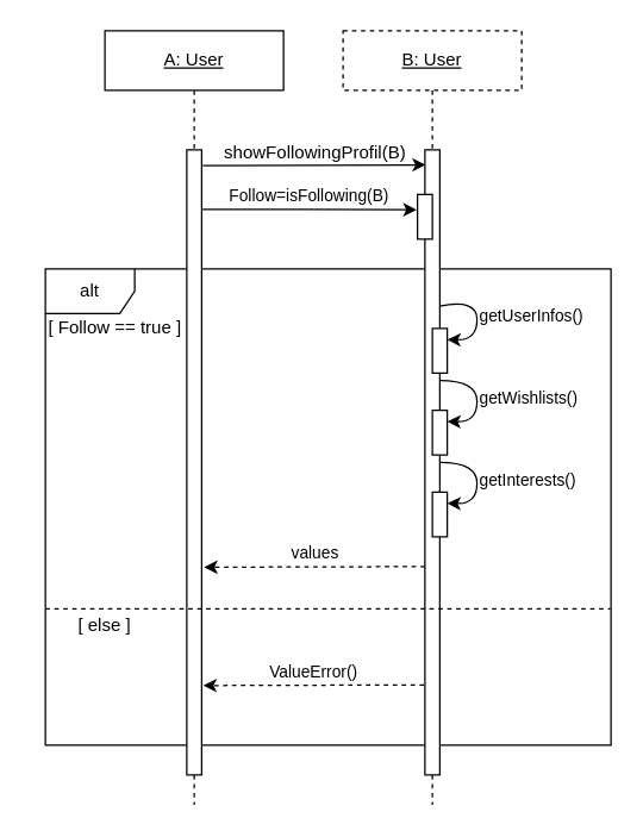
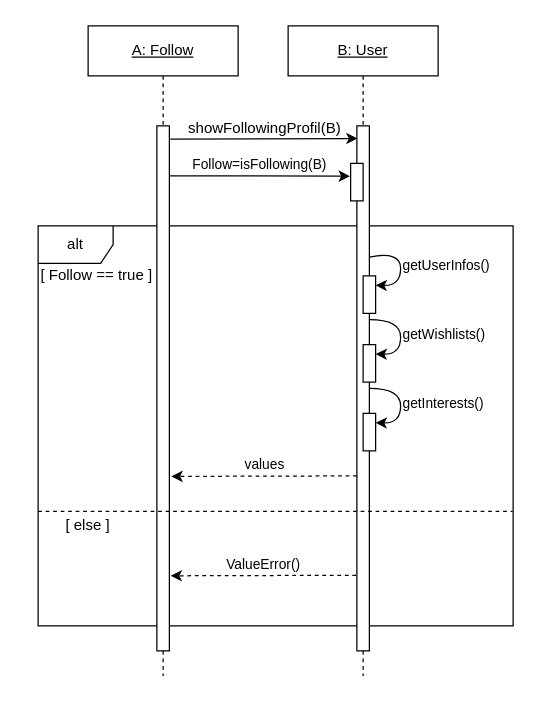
  <mxCell id="0" />
  <mxCell id="1" parent="0" />
  <mxCell id="2" value="alt" style="shape=umlFrame;whiteSpace=wrap;html=1;fontFamily=Helvetica;" vertex="1" parent="1"><mxGeometry x="30" y="180" width="380" height="320" as="geometry" /></mxCell>
  <mxCell id="3" style="rounded=0;orthogonalLoop=1;jettySize=auto;html=1;exitX=0.5;exitY=1;exitDx=0;exitDy=0;strokeColor=#000000;endArrow=none;endFill=0;dashed=1;" edge="1" parent="1" source="7"><mxGeometry relative="1" as="geometry"><mxPoint x="130" y="540" as="targetPoint" /></mxGeometry></mxCell>
- <mxCell id="4" value="&lt;u&gt;A: User&lt;/u&gt;" style="rounded=0;whiteSpace=wrap;html=1;" vertex="1" parent="1"><mxGeometry x="70" y="20" width="120" height="40" as="geometry" /></mxCell>
+ <mxCell id="4" value="&lt;u&gt;A: Follow&lt;/u&gt;" style="rounded=0;whiteSpace=wrap;html=1;" vertex="1" parent="1"><mxGeometry x="70" y="20" width="120" height="40" as="geometry" /></mxCell>
  <mxCell id="5" style="edgeStyle=none;rounded=0;orthogonalLoop=1;jettySize=auto;html=1;exitX=0.5;exitY=1;exitDx=0;exitDy=0;dashed=1;endArrow=none;endFill=0;strokeColor=#000000;" edge="1" parent="1" source="9"><mxGeometry relative="1" as="geometry"><mxPoint x="290" y="540" as="targetPoint" /></mxGeometry></mxCell>
- <mxCell id="6" value="&lt;u&gt;B: User&lt;/u&gt;" style="rounded=0;whiteSpace=wrap;html=1;dashed=1;" vertex="1" parent="1"><mxGeometry x="230" y="20" width="120" height="40" as="geometry" /></mxCell>
+ <mxCell id="6" value="&lt;u&gt;B: User&lt;/u&gt;" style="rounded=0;whiteSpace=wrap;html=1;" vertex="1" parent="1"><mxGeometry x="230" y="20" width="120" height="40" as="geometry" /></mxCell>
  <mxCell id="7" value="" style="rounded=0;whiteSpace=wrap;html=1;" vertex="1" parent="1"><mxGeometry x="125" y="100" width="10" height="420" as="geometry" /></mxCell>
  <mxCell id="8" style="rounded=0;orthogonalLoop=1;jettySize=auto;html=1;exitX=0.5;exitY=1;exitDx=0;exitDy=0;strokeColor=#000000;endArrow=none;endFill=0;dashed=1;" edge="1" parent="1" source="4" target="7"><mxGeometry relative="1" as="geometry"><mxPoint x="130" y="540" as="targetPoint" /><mxPoint x="130" y="60" as="sourcePoint" /></mxGeometry></mxCell>
  <mxCell id="9" value="" style="rounded=0;whiteSpace=wrap;html=1;" vertex="1" parent="1"><mxGeometry x="285" y="100" width="10" height="420" as="geometry" /></mxCell>
  <mxCell id="10" style="edgeStyle=none;rounded=0;orthogonalLoop=1;jettySize=auto;html=1;exitX=0.5;exitY=1;exitDx=0;exitDy=0;dashed=1;endArrow=none;endFill=0;strokeColor=#000000;" edge="1" parent="1" source="6" target="9"><mxGeometry relative="1" as="geometry"><mxPoint x="290" y="540" as="targetPoint" /><mxPoint x="290" y="60" as="sourcePoint" /></mxGeometry></mxCell>
  <mxCell id="11" value="" style="endArrow=classic;html=1;strokeColor=#000000;exitX=1.079;exitY=0.025;exitDx=0;exitDy=0;exitPerimeter=0;entryX=0.056;entryY=0.024;entryDx=0;entryDy=0;entryPerimeter=0;labelPosition=center;verticalLabelPosition=top;align=center;verticalAlign=bottom;fontFamily=Helvetica;fontStyle=0" edge="1" parent="1" source="7" target="9"><mxGeometry width="50" height="50" relative="1" as="geometry"><mxPoint x="140" y="110" as="sourcePoint" /><mxPoint x="270" y="110" as="targetPoint" /></mxGeometry></mxCell>
  <mxCell id="12" value="showFollowingProfil(B)" style="text;html=1;align=center;verticalAlign=bottom;resizable=0;points=[];labelBackgroundColor=#ffffff;fontFamily=Helvetica;labelPosition=center;verticalLabelPosition=top;" vertex="1" connectable="0" parent="11"><mxGeometry x="-0.125" relative="1" as="geometry"><mxPoint x="8.54" as="offset" /></mxGeometry></mxCell>
  <mxCell id="13" value="Follow=isFollowing(B)" style="endArrow=classic;html=1;strokeColor=#000000;fontFamily=Helvetica;exitX=1.015;exitY=0.095;exitDx=0;exitDy=0;exitPerimeter=0;entryX=-0.056;entryY=0.341;entryDx=0;entryDy=0;entryPerimeter=0;labelPosition=center;verticalLabelPosition=top;align=center;verticalAlign=bottom;" edge="1" parent="1" source="7" target="14"><mxGeometry width="50" height="50" relative="1" as="geometry"><mxPoint x="280" y="140" as="sourcePoint" /><mxPoint x="210" y="140" as="targetPoint" /></mxGeometry></mxCell>
  <mxCell id="14" value="" style="rounded=0;whiteSpace=wrap;html=1;" vertex="1" parent="1"><mxGeometry x="280" y="130" width="10" height="30" as="geometry" /></mxCell>
  <mxCell id="15" value="[ Follow == true ]" style="text;html=1;strokeColor=none;fillColor=none;align=center;verticalAlign=middle;whiteSpace=wrap;rounded=0;fontFamily=Helvetica;labelBackgroundColor=#ffffff;" vertex="1" parent="1"><mxGeometry x="27" y="210" width="100" height="20" as="geometry" /></mxCell>
  <mxCell id="16" value="" style="rounded=0;whiteSpace=wrap;html=1;" vertex="1" parent="1"><mxGeometry x="290" y="220" width="10" height="30" as="geometry" /></mxCell>
  <mxCell id="17" value="getUserInfos()" style="endArrow=classic;html=1;strokeColor=#000000;fontFamily=Helvetica;exitX=1;exitY=0.25;exitDx=0;exitDy=0;entryX=1;entryY=0.25;entryDx=0;entryDy=0;curved=1;labelPosition=right;verticalLabelPosition=middle;align=left;verticalAlign=middle;" edge="1" parent="1" source="9" target="16"><mxGeometry width="50" height="50" relative="1" as="geometry"><mxPoint x="350" y="260" as="sourcePoint" /><mxPoint x="400" y="210" as="targetPoint" /><Array as="points"><mxPoint x="320" y="200" /><mxPoint x="320" y="228" /></Array></mxGeometry></mxCell>
  <mxCell id="18" value="" style="rounded=0;whiteSpace=wrap;html=1;" vertex="1" parent="1"><mxGeometry x="290" y="275" width="10" height="30" as="geometry" /></mxCell>
  <mxCell id="19" value="getWishlists()" style="endArrow=classic;html=1;strokeColor=#000000;fontFamily=Helvetica;entryX=1;entryY=0.25;entryDx=0;entryDy=0;curved=1;labelPosition=right;verticalLabelPosition=middle;align=left;verticalAlign=middle;" edge="1" parent="1" target="18"><mxGeometry width="50" height="50" relative="1" as="geometry"><mxPoint x="295" y="255" as="sourcePoint" /><mxPoint x="400" y="265" as="targetPoint" /><Array as="points"><mxPoint x="320" y="255" /><mxPoint x="320" y="283" /></Array></mxGeometry></mxCell>
  <mxCell id="20" value="" style="rounded=0;whiteSpace=wrap;html=1;" vertex="1" parent="1"><mxGeometry x="290" y="330" width="10" height="30" as="geometry" /></mxCell>
  <mxCell id="21" value="getInterests()" style="endArrow=classic;html=1;strokeColor=#000000;fontFamily=Helvetica;exitX=1;exitY=0.25;exitDx=0;exitDy=0;entryX=1;entryY=0.25;entryDx=0;entryDy=0;curved=1;labelPosition=right;verticalLabelPosition=middle;align=left;verticalAlign=middle;" edge="1" parent="1" target="20"><mxGeometry width="50" height="50" relative="1" as="geometry"><mxPoint x="295" y="310" as="sourcePoint" /><mxPoint x="400" y="320" as="targetPoint" /><Array as="points"><mxPoint x="320" y="310" /><mxPoint x="320" y="338" /></Array></mxGeometry></mxCell>
  <mxCell id="22" value="" style="endArrow=none;dashed=1;html=1;strokeColor=#000000;fontFamily=Helvetica;exitX=0;exitY=0.714;exitDx=0;exitDy=0;exitPerimeter=0;entryX=0.999;entryY=0.714;entryDx=0;entryDy=0;entryPerimeter=0;" edge="1" parent="1" source="2" target="2"><mxGeometry width="50" height="50" relative="1" as="geometry"><mxPoint x="0" y="360" as="sourcePoint" /><mxPoint x="860" y="380" as="targetPoint" /></mxGeometry></mxCell>
  <mxCell id="23" value="[ else ]" style="text;html=1;strokeColor=none;fillColor=none;align=center;verticalAlign=middle;whiteSpace=wrap;rounded=0;fontFamily=Helvetica;labelBackgroundColor=#ffffff;" vertex="1" parent="1"><mxGeometry x="20" y="410" width="100" height="20" as="geometry" /></mxCell>
  <mxCell id="24" value="ValueError()" style="endArrow=classic;html=1;strokeColor=#000000;fontFamily=Helvetica;entryX=1.103;entryY=0.857;entryDx=0;entryDy=0;entryPerimeter=0;exitX=-0.063;exitY=0.856;exitDx=0;exitDy=0;exitPerimeter=0;dashed=1;labelPosition=center;verticalLabelPosition=top;align=center;verticalAlign=bottom;" edge="1" parent="1" source="9" target="7"><mxGeometry width="50" height="50" relative="1" as="geometry"><mxPoint x="180" y="460" as="sourcePoint" /><mxPoint x="230" y="410" as="targetPoint" /></mxGeometry></mxCell>
  <mxCell id="25" value="values" style="endArrow=classic;html=1;strokeColor=#000000;fontFamily=Helvetica;entryX=1.103;entryY=0.857;entryDx=0;entryDy=0;entryPerimeter=0;exitX=-0.063;exitY=0.856;exitDx=0;exitDy=0;exitPerimeter=0;labelPosition=center;verticalLabelPosition=top;align=center;verticalAlign=bottom;dashed=1;" edge="1" parent="1"><mxGeometry width="50" height="50" relative="1" as="geometry"><mxPoint x="285" y="380" as="sourcePoint" /><mxPoint x="136.66" y="380.42" as="targetPoint" /></mxGeometry></mxCell>
